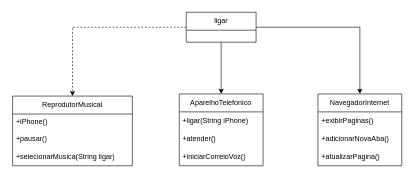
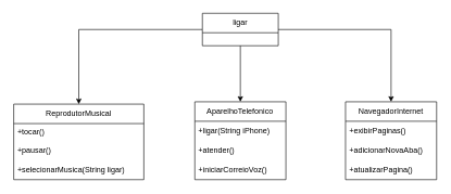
  <mxCell id="0" />
  <mxCell id="1" parent="0" />
  <mxCell id="2" value="ReprodutorMusical" style="swimlane;fontStyle=0;childLayout=stackLayout;horizontal=1;startSize=30;horizontalStack=0;resizeParent=1;resizeParentMax=0;resizeLast=0;collapsible=1;marginBottom=0;whiteSpace=wrap;html=1;" vertex="1" parent="1"><mxGeometry x="20" y="160" width="200" height="116.4" as="geometry" /></mxCell>
- <mxCell id="3" value="+iPhone()" style="text;strokeColor=none;fillColor=none;align=left;verticalAlign=middle;spacingLeft=4;spacingRight=4;overflow=hidden;points=[[0,0.5],[1,0.5]];portConstraint=eastwest;rotatable=0;whiteSpace=wrap;html=1;" vertex="1" parent="2"><mxGeometry y="30" width="200" height="26.4" as="geometry" /></mxCell>
+ <mxCell id="3" value="+tocar()" style="text;strokeColor=none;fillColor=none;align=left;verticalAlign=middle;spacingLeft=4;spacingRight=4;overflow=hidden;points=[[0,0.5],[1,0.5]];portConstraint=eastwest;rotatable=0;whiteSpace=wrap;html=1;" vertex="1" parent="2"><mxGeometry y="30" width="200" height="26.4" as="geometry" /></mxCell>
  <mxCell id="4" value="+pausar()" style="text;strokeColor=none;fillColor=none;align=left;verticalAlign=middle;spacingLeft=4;spacingRight=4;overflow=hidden;points=[[0,0.5],[1,0.5]];portConstraint=eastwest;rotatable=0;whiteSpace=wrap;html=1;" vertex="1" parent="2"><mxGeometry y="56.4" width="200" height="30" as="geometry" /></mxCell>
  <mxCell id="5" value="+selecionarMusica(String ligar)" style="text;strokeColor=none;fillColor=none;align=left;verticalAlign=middle;spacingLeft=4;spacingRight=4;overflow=hidden;points=[[0,0.5],[1,0.5]];portConstraint=eastwest;rotatable=0;whiteSpace=wrap;html=1;" vertex="1" parent="2"><mxGeometry y="86.4" width="200" height="30" as="geometry" /></mxCell>
- <mxCell id="6" style="edgeStyle=orthogonalEdgeStyle;rounded=0;orthogonalLoop=1;jettySize=auto;html=1;dashed=1;" edge="1" parent="1" source="8" target="2"><mxGeometry relative="1" as="geometry" /></mxCell>
+ <mxCell id="6" style="edgeStyle=orthogonalEdgeStyle;rounded=0;orthogonalLoop=1;jettySize=auto;html=1;" edge="1" parent="1" source="8" target="2"><mxGeometry relative="1" as="geometry" /></mxCell>
  <mxCell id="7" style="edgeStyle=orthogonalEdgeStyle;rounded=0;orthogonalLoop=1;jettySize=auto;html=1;exitX=0.5;exitY=1;exitDx=0;exitDy=0;" edge="1" parent="1" source="8" target="9"><mxGeometry relative="1" as="geometry" /></mxCell>
  <mxCell id="8" value="ligar" style="swimlane;fontStyle=0;childLayout=stackLayout;horizontal=1;startSize=30;horizontalStack=0;resizeParent=1;resizeParentMax=0;resizeLast=0;collapsible=1;marginBottom=0;whiteSpace=wrap;html=1;" vertex="1" parent="1"><mxGeometry x="310" y="20" width="116.67" height="50" as="geometry" /></mxCell>
  <mxCell id="9" value="AparelhoTelefonico" style="swimlane;fontStyle=0;childLayout=stackLayout;horizontal=1;startSize=30;horizontalStack=0;resizeParent=1;resizeParentMax=0;resizeLast=0;collapsible=1;marginBottom=0;whiteSpace=wrap;html=1;" vertex="1" parent="1"><mxGeometry x="298.34" y="156.4" width="140" height="120" as="geometry" /></mxCell>
  <mxCell id="10" value="+ligar(String iPhone)" style="text;strokeColor=none;fillColor=none;align=left;verticalAlign=middle;spacingLeft=4;spacingRight=4;overflow=hidden;points=[[0,0.5],[1,0.5]];portConstraint=eastwest;rotatable=0;whiteSpace=wrap;html=1;" vertex="1" parent="9"><mxGeometry y="30" width="140" height="30" as="geometry" /></mxCell>
  <mxCell id="11" value="+atender()" style="text;strokeColor=none;fillColor=none;align=left;verticalAlign=middle;spacingLeft=4;spacingRight=4;overflow=hidden;points=[[0,0.5],[1,0.5]];portConstraint=eastwest;rotatable=0;whiteSpace=wrap;html=1;" vertex="1" parent="9"><mxGeometry y="60" width="140" height="30" as="geometry" /></mxCell>
  <mxCell id="12" value="+iniciarCorreioVoz()" style="text;strokeColor=none;fillColor=none;align=left;verticalAlign=middle;spacingLeft=4;spacingRight=4;overflow=hidden;points=[[0,0.5],[1,0.5]];portConstraint=eastwest;rotatable=0;whiteSpace=wrap;html=1;" vertex="1" parent="9"><mxGeometry y="90" width="140" height="30" as="geometry" /></mxCell>
  <mxCell id="13" value="NavegadorInternet" style="swimlane;fontStyle=0;childLayout=stackLayout;horizontal=1;startSize=30;horizontalStack=0;resizeParent=1;resizeParentMax=0;resizeLast=0;collapsible=1;marginBottom=0;whiteSpace=wrap;html=1;" vertex="1" parent="1"><mxGeometry x="530" y="156.4" width="140" height="120" as="geometry" /></mxCell>
  <mxCell id="14" value="+exibirPaginas()" style="text;strokeColor=none;fillColor=none;align=left;verticalAlign=middle;spacingLeft=4;spacingRight=4;overflow=hidden;points=[[0,0.5],[1,0.5]];portConstraint=eastwest;rotatable=0;whiteSpace=wrap;html=1;" vertex="1" parent="13"><mxGeometry y="30" width="140" height="30" as="geometry" /></mxCell>
  <mxCell id="15" value="+adicionarNovaAba()&lt;span style=&quot;white-space: pre;&quot;&gt;&#09;&lt;/span&gt;&lt;span style=&quot;white-space: pre;&quot;&gt;&#09;&lt;/span&gt;&lt;span style=&quot;white-space: pre;&quot;&gt;&#09;&lt;/span&gt;&lt;span style=&quot;white-space: pre;&quot;&gt;&#09;&lt;/span&gt;&lt;span style=&quot;white-space: pre;&quot;&gt;&#09;&lt;/span&gt;&lt;span style=&quot;white-space: pre;&quot;&gt;&#09;&lt;/span&gt;" style="text;strokeColor=none;fillColor=none;align=left;verticalAlign=middle;spacingLeft=4;spacingRight=4;overflow=hidden;points=[[0,0.5],[1,0.5]];portConstraint=eastwest;rotatable=0;whiteSpace=wrap;html=1;" vertex="1" parent="13"><mxGeometry y="60" width="140" height="30" as="geometry" /></mxCell>
  <mxCell id="16" value="+atualizarPagina()" style="text;strokeColor=none;fillColor=none;align=left;verticalAlign=middle;spacingLeft=4;spacingRight=4;overflow=hidden;points=[[0,0.5],[1,0.5]];portConstraint=eastwest;rotatable=0;whiteSpace=wrap;html=1;" vertex="1" parent="13"><mxGeometry y="90" width="140" height="30" as="geometry" /></mxCell>
  <mxCell id="17" style="edgeStyle=orthogonalEdgeStyle;rounded=0;orthogonalLoop=1;jettySize=auto;html=1;entryX=0.5;entryY=0;entryDx=0;entryDy=0;" edge="1" parent="1" source="8" target="13"><mxGeometry relative="1" as="geometry" /></mxCell>
